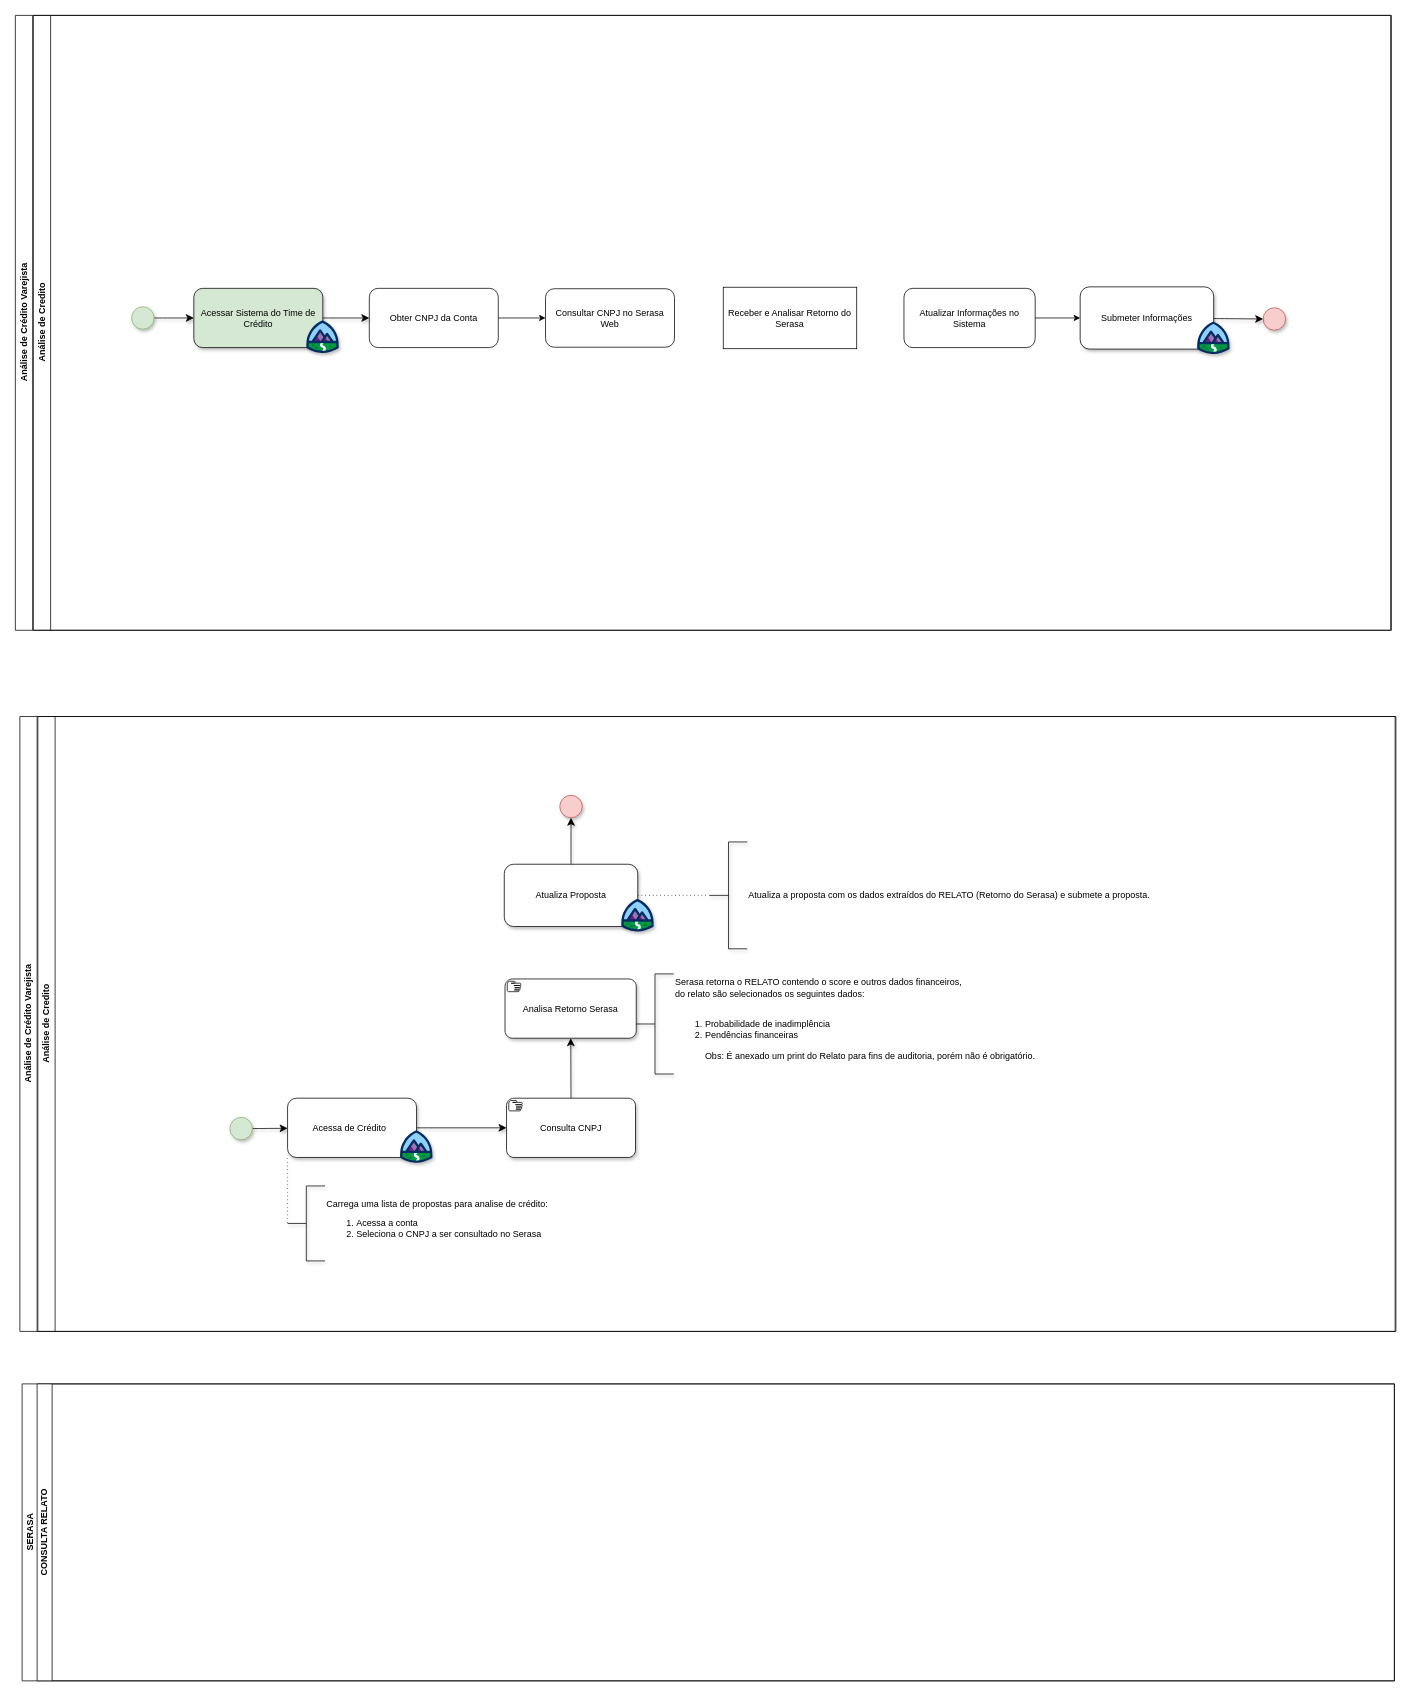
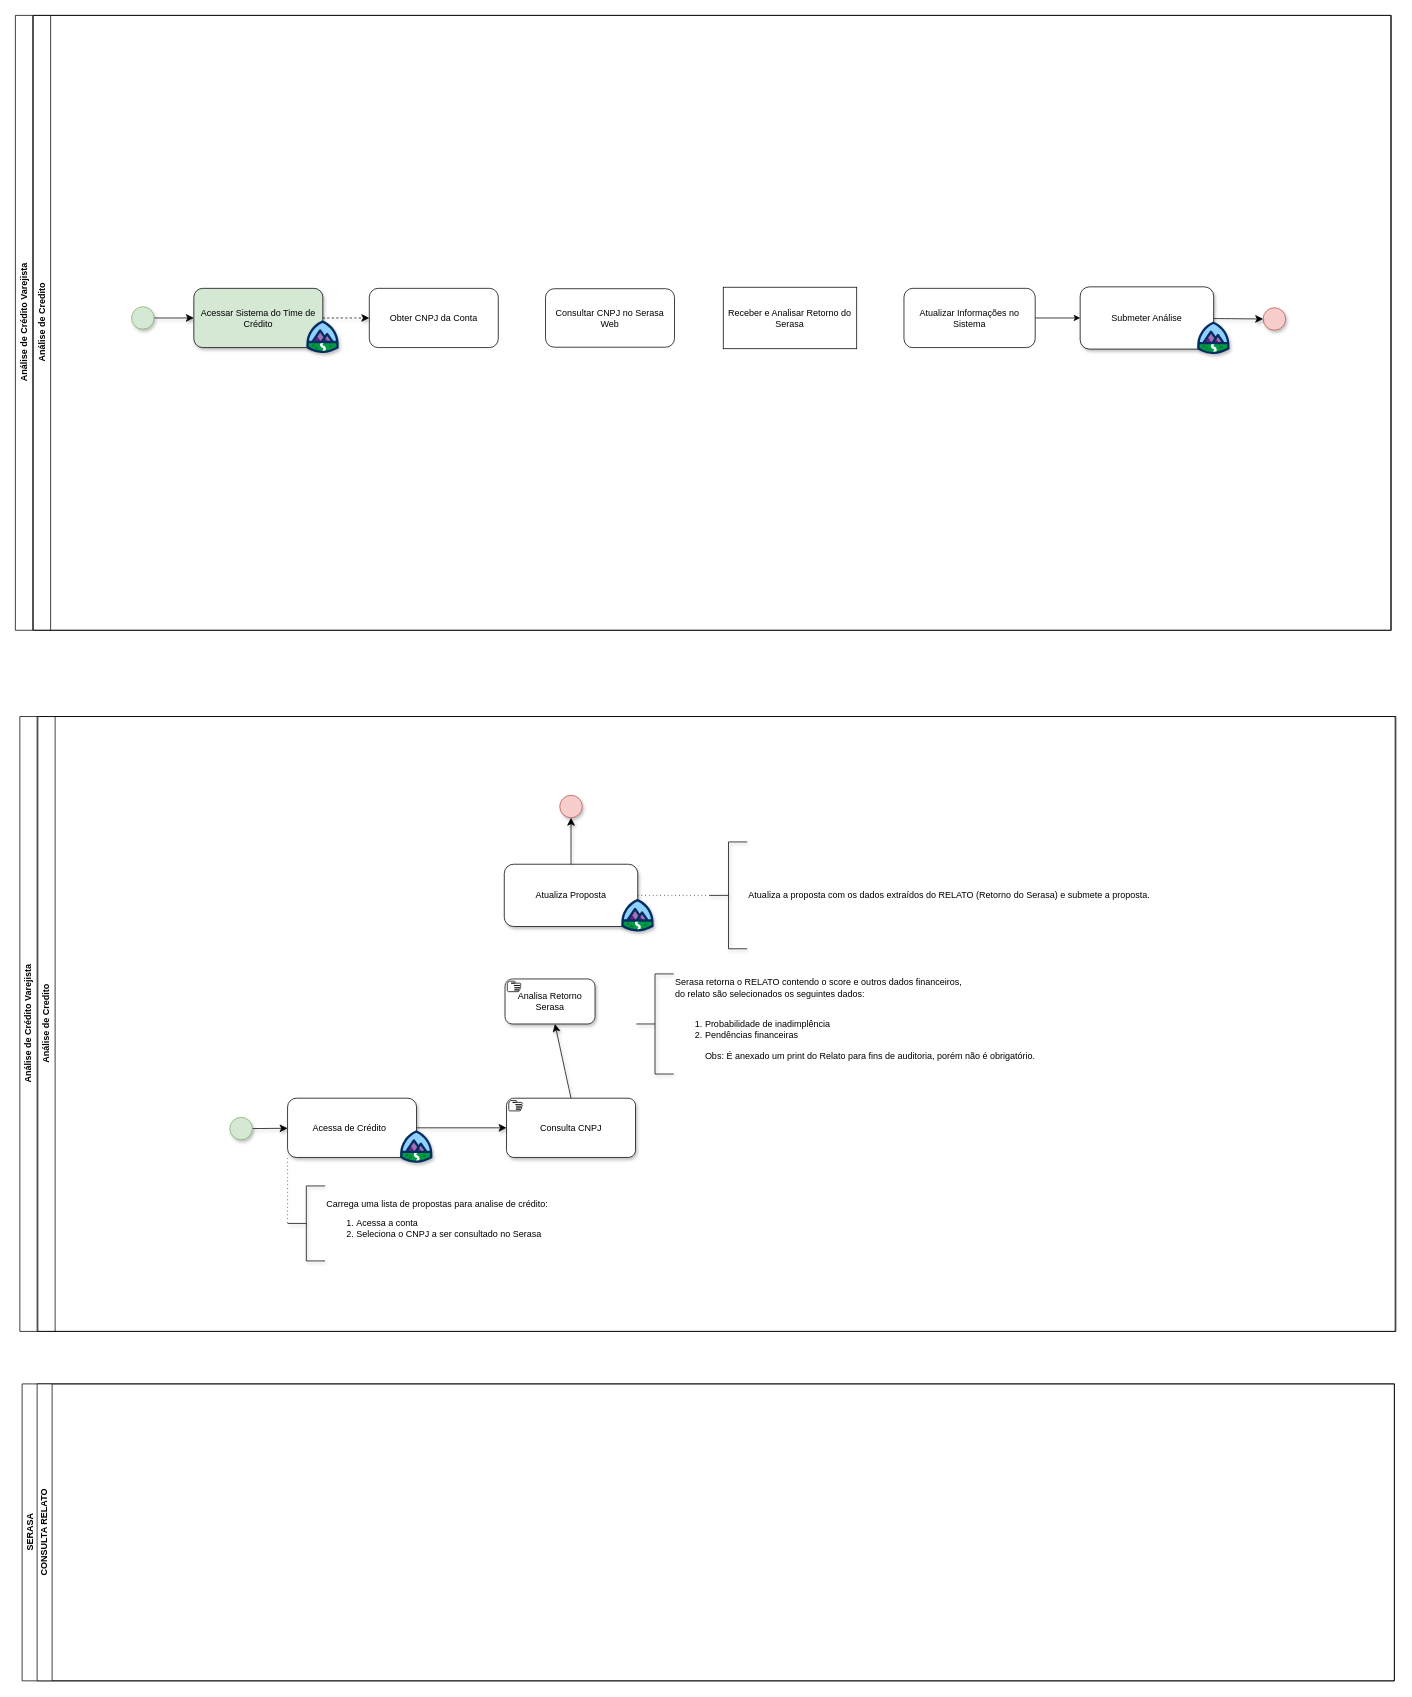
  <mxCell id="0" />
  <mxCell id="1" parent="0" />
  <mxCell id="2" value="Análise de Credito" style="swimlane;horizontal=0;whiteSpace=wrap;html=1;shadow=0;" vertex="1" parent="1"><mxGeometry x="50" y="955" width="1811" height="820" as="geometry" /></mxCell>
  <mxCell id="3" style="edgeStyle=none;curved=1;rounded=0;orthogonalLoop=1;jettySize=auto;html=1;fontSize=12;startSize=8;endSize=8;shadow=1;" edge="1" parent="2" source="4" target="6"><mxGeometry relative="1" as="geometry" /></mxCell>
  <mxCell id="4" value="" style="ellipse;whiteSpace=wrap;html=1;aspect=fixed;fillColor=#d5e8d4;strokeColor=#82b366;shadow=1;" vertex="1" parent="2"><mxGeometry x="256" y="534.5" width="30" height="30" as="geometry" /></mxCell>
  <mxCell id="5" value="" style="group;shadow=1;rounded=1;" vertex="1" connectable="0" parent="2"><mxGeometry x="333" y="509" width="522" height="86.18" as="geometry" /></mxCell>
  <mxCell id="6" value="&lt;div&gt;&amp;nbsp;Acessa de Crédito&amp;nbsp;&amp;nbsp;&lt;span style=&quot;background-color: initial;&quot;&gt;&amp;nbsp;&lt;/span&gt;&lt;/div&gt;" style="rounded=1;whiteSpace=wrap;html=1;shadow=1;glass=0;" vertex="1" parent="5"><mxGeometry width="172" height="79" as="geometry" /></mxCell>
  <mxCell id="7" value="" style="verticalLabelPosition=bottom;aspect=fixed;html=1;shape=mxgraph.salesforce.learning;shadow=1;" vertex="1" parent="5"><mxGeometry x="150" y="42.83" width="43.35" height="43.35" as="geometry" /></mxCell>
  <mxCell id="8" value="Carrega uma lista de propostas para analise de crédito:&lt;div&gt;&lt;ol&gt;&lt;li&gt;&lt;span style=&quot;background-color: initial; text-align: center; text-wrap: wrap;&quot;&gt;Acessa a conta&amp;nbsp;&lt;/span&gt;&lt;/li&gt;&lt;li&gt;&lt;span style=&quot;background-color: initial; text-align: center; text-wrap: wrap;&quot;&gt;Seleciona o CNPJ a ser consultado no Serasa&amp;nbsp;&lt;/span&gt;&lt;span style=&quot;background-color: initial; text-align: center; text-wrap: wrap;&quot;&gt;&amp;nbsp;&lt;/span&gt;&lt;/li&gt;&lt;/ol&gt;&lt;/div&gt;" style="html=1;shape=mxgraph.flowchart.annotation_2;align=left;labelPosition=right;shadow=1;" vertex="1" parent="2"><mxGeometry x="333" y="626" width="50" height="100" as="geometry" /></mxCell>
  <mxCell id="9" value="" style="edgeStyle=elbowEdgeStyle;fontSize=12;html=1;endFill=0;startFill=0;endSize=6;startSize=6;dashed=1;dashPattern=1 4;endArrow=none;startArrow=none;rounded=0;curved=1;entryX=0;entryY=0.5;entryDx=0;entryDy=0;entryPerimeter=0;shadow=1;" edge="1" parent="2" target="8"><mxGeometry width="160" relative="1" as="geometry"><mxPoint x="333" y="589" as="sourcePoint" /><mxPoint x="414" y="684" as="targetPoint" /><Array as="points" /></mxGeometry></mxCell>
  <mxCell id="10" value="" style="edgeStyle=none;curved=1;rounded=0;orthogonalLoop=1;jettySize=auto;html=1;fontSize=12;startSize=8;endSize=8;exitX=0.5;exitY=0;exitDx=0;exitDy=0;exitPerimeter=0;shadow=1;" edge="1" parent="2" source="11" target="16"><mxGeometry relative="1" as="geometry"><mxPoint x="832.699" y="-23.0" as="sourcePoint" /></mxGeometry></mxCell>
  <mxCell id="11" value="&lt;div&gt;Consulta CNPJ&lt;/div&gt;" style="points=[[0.25,0,0],[0.5,0,0],[0.75,0,0],[1,0.25,0],[1,0.5,0],[1,0.75,0],[0.75,1,0],[0.5,1,0],[0.25,1,0],[0,0.75,0],[0,0.5,0],[0,0.25,0]];shape=mxgraph.bpmn.task;whiteSpace=wrap;rectStyle=rounded;size=10;html=1;container=1;expand=0;collapsible=0;taskMarker=manual;shadow=1;" vertex="1" parent="2"><mxGeometry x="625" y="509" width="172" height="79" as="geometry" /></mxCell>
  <mxCell id="12" value="" style="edgeStyle=none;curved=1;rounded=0;orthogonalLoop=1;jettySize=auto;html=1;fontSize=12;startSize=8;endSize=8;shadow=1;" edge="1" parent="2" source="6" target="11"><mxGeometry relative="1" as="geometry" /></mxCell>
  <mxCell id="13" value="Atualiza a proposta com os dados extraídos do RELATO (Retorno do Serasa) e submete a proposta." style="html=1;shape=mxgraph.flowchart.annotation_2;align=left;labelPosition=right;shadow=1;" vertex="1" parent="2"><mxGeometry x="896" y="167.25" width="50" height="142.5" as="geometry" /></mxCell>
  <mxCell id="14" value="" style="edgeStyle=elbowEdgeStyle;fontSize=12;html=1;endFill=0;startFill=0;endSize=6;startSize=6;dashed=1;dashPattern=1 4;endArrow=none;startArrow=none;rounded=0;shadow=1;" edge="1" parent="2" source="19" target="13"><mxGeometry width="160" relative="1" as="geometry"><mxPoint x="799" y="237" as="sourcePoint" /><mxPoint x="850" y="454" as="targetPoint" /></mxGeometry></mxCell>
  <mxCell id="15" value="Análise de Crédito Varejista" style="swimlane;horizontal=0;whiteSpace=wrap;html=1;" vertex="1" parent="2"><mxGeometry x="-24" width="1834" height="820" as="geometry" /></mxCell>
- <mxCell id="16" value="Analisa Retorno Serasa" style="points=[[0.25,0,0],[0.5,0,0],[0.75,0,0],[1,0.25,0],[1,0.5,0],[1,0.75,0],[0.75,1,0],[0.5,1,0],[0.25,1,0],[0,0.75,0],[0,0.5,0],[0,0.25,0]];shape=mxgraph.bpmn.task;whiteSpace=wrap;rectStyle=rounded;size=10;html=1;container=1;expand=0;collapsible=0;taskMarker=manual;shadow=1;" vertex="1" parent="15"><mxGeometry x="647" y="350" width="175" height="79" as="geometry" /></mxCell>
+ <mxCell id="16" value="Analisa Retorno Serasa" style="points=[[0.25,0,0],[0.5,0,0],[0.75,0,0],[1,0.25,0],[1,0.5,0],[1,0.75,0],[0.75,1,0],[0.5,1,0],[0.25,1,0],[0,0.75,0],[0,0.5,0],[0,0.25,0]];shape=mxgraph.bpmn.task;whiteSpace=wrap;rectStyle=rounded;size=10;html=1;container=1;expand=0;collapsible=0;taskMarker=manual;shadow=1;" vertex="1" parent="15"><mxGeometry x="647" y="350" width="120" height="60" as="geometry" /></mxCell>
  <mxCell id="17" value="Serasa retorna o RELATO contendo o score e outros dados financeiros,&amp;nbsp;&lt;div&gt;do relato são selecionados os seguintes dados:&lt;div&gt;&lt;br&gt;&lt;/div&gt;&lt;div&gt;&lt;ol&gt;&lt;li&gt;Probabilidade de inadimplência&lt;/li&gt;&lt;li&gt;Pendências financeiras&lt;br&gt;&lt;br&gt;Obs: É anexado um print do Relato para fins de auditoria, porém não é obrigatório.&lt;/li&gt;&lt;/ol&gt;&lt;/div&gt;&lt;/div&gt;" style="html=1;shape=mxgraph.flowchart.annotation_2;align=left;labelPosition=right;shadow=1;" vertex="1" parent="15"><mxGeometry x="822" y="343.25" width="50" height="133.5" as="geometry" /></mxCell>
  <mxCell id="18" value="" style="group;shadow=1;rounded=1;" vertex="1" connectable="0" parent="15"><mxGeometry x="646" y="197" width="199.35" height="89.68" as="geometry" /></mxCell>
  <mxCell id="19" value="&lt;div&gt;Atualiza Proposta&lt;br&gt;&lt;/div&gt;" style="rounded=1;whiteSpace=wrap;html=1;shadow=1;glass=0;" vertex="1" parent="18"><mxGeometry width="178" height="83" as="geometry" /></mxCell>
  <mxCell id="20" style="edgeStyle=none;curved=1;rounded=0;orthogonalLoop=1;jettySize=auto;html=1;entryX=0;entryY=0.5;entryDx=0;entryDy=0;fontSize=12;startSize=8;endSize=8;shadow=1;" edge="1" parent="18" source="19" target="19"><mxGeometry relative="1" as="geometry" /></mxCell>
  <mxCell id="21" value="" style="verticalLabelPosition=bottom;aspect=fixed;html=1;shape=mxgraph.salesforce.learning;shadow=1;" vertex="1" parent="18"><mxGeometry x="156" y="46.33" width="43.35" height="43.35" as="geometry" /></mxCell>
  <mxCell id="22" value="" style="ellipse;whiteSpace=wrap;html=1;aspect=fixed;fillColor=#f8cecc;strokeColor=#b85450;shadow=1;" vertex="1" parent="15"><mxGeometry x="720" y="105" width="30" height="30" as="geometry" /></mxCell>
  <mxCell id="23" value="" style="edgeStyle=none;curved=1;rounded=0;orthogonalLoop=1;jettySize=auto;html=1;fontSize=12;startSize=8;endSize=8;shadow=1;entryX=0.5;entryY=1;entryDx=0;entryDy=0;" edge="1" parent="15" source="19" target="22"><mxGeometry relative="1" as="geometry"><mxPoint x="735.887" y="142.0" as="targetPoint" /></mxGeometry></mxCell>
  <mxCell id="24" value="SERASA" style="swimlane;horizontal=0;whiteSpace=wrap;html=1;" vertex="1" parent="1"><mxGeometry x="29" y="1845" width="1830" height="396" as="geometry" /></mxCell>
  <mxCell id="25" value="CONSULTA RELATO" style="swimlane;startSize=20;horizontal=0;html=1;whiteSpace=wrap;shadow=0;" vertex="1" parent="24"><mxGeometry x="20" width="1810" height="396" as="geometry" /></mxCell>
  <mxCell id="26" value="Análise de Credito" style="swimlane;horizontal=0;whiteSpace=wrap;html=1;shadow=0;" vertex="1" parent="1"><mxGeometry x="44" y="20" width="1811" height="820" as="geometry" /></mxCell>
  <mxCell id="27" value="Análise de Crédito Varejista" style="swimlane;horizontal=0;whiteSpace=wrap;html=1;" vertex="1" parent="26"><mxGeometry x="-24" width="1834" height="820" as="geometry" /></mxCell>
  <mxCell id="28" value="" style="edgeStyle=orthogonalEdgeStyle;rounded=0;orthogonalLoop=1;jettySize=auto;html=1;" edge="1" parent="27" source="29" target="31"><mxGeometry relative="1" as="geometry" /></mxCell>
  <mxCell id="29" value="Atualizar Informações no Sistema" style="rounded=1;whiteSpace=wrap;html=1;" vertex="1" parent="27"><mxGeometry x="1185" y="364" width="175" height="79" as="geometry" /></mxCell>
  <mxCell id="30" value="" style="group;shadow=1;rounded=1;" vertex="1" connectable="0" parent="27"><mxGeometry x="1420" y="362" width="199.35" height="89.68" as="geometry" /></mxCell>
- <mxCell id="31" value="&lt;div&gt;Submeter Informações&lt;br&gt;&lt;/div&gt;" style="rounded=1;whiteSpace=wrap;html=1;shadow=1;glass=0;" vertex="1" parent="30"><mxGeometry width="178" height="83" as="geometry" /></mxCell>
+ <mxCell id="31" value="&lt;div&gt;Submeter Análise&lt;br&gt;&lt;/div&gt;" style="rounded=1;whiteSpace=wrap;html=1;shadow=1;glass=0;" vertex="1" parent="30"><mxGeometry width="178" height="83" as="geometry" /></mxCell>
  <mxCell id="32" style="edgeStyle=none;curved=1;rounded=0;orthogonalLoop=1;jettySize=auto;html=1;entryX=0;entryY=0.5;entryDx=0;entryDy=0;fontSize=12;startSize=8;endSize=8;shadow=1;" edge="1" parent="30" source="31" target="31"><mxGeometry relative="1" as="geometry" /></mxCell>
  <mxCell id="33" value="" style="verticalLabelPosition=bottom;aspect=fixed;html=1;shape=mxgraph.salesforce.learning;shadow=1;" vertex="1" parent="30"><mxGeometry x="156" y="46.33" width="43.35" height="43.35" as="geometry" /></mxCell>
  <mxCell id="34" value="" style="ellipse;whiteSpace=wrap;html=1;aspect=fixed;fillColor=#f8cecc;strokeColor=#b85450;shadow=1;" vertex="1" parent="27"><mxGeometry x="1664" y="389.84" width="30" height="30" as="geometry" /></mxCell>
  <mxCell id="35" value="" style="edgeStyle=none;curved=1;rounded=0;orthogonalLoop=1;jettySize=auto;html=1;fontSize=12;startSize=8;endSize=8;shadow=1;entryX=0;entryY=0.5;entryDx=0;entryDy=0;" edge="1" parent="27" source="31" target="34"><mxGeometry relative="1" as="geometry"><mxPoint x="1364" y="145.5" as="targetPoint" /></mxGeometry></mxCell>
  <mxCell id="36" style="edgeStyle=none;curved=1;rounded=0;orthogonalLoop=1;jettySize=auto;html=1;fontSize=12;startSize=8;endSize=8;shadow=1;" edge="1" parent="27" source="37" target="38"><mxGeometry relative="1" as="geometry" /></mxCell>
  <mxCell id="37" value="" style="ellipse;whiteSpace=wrap;html=1;aspect=fixed;fillColor=#d5e8d4;strokeColor=#82b366;shadow=1;" vertex="1" parent="27"><mxGeometry x="155" y="388.5" width="30" height="30" as="geometry" /></mxCell>
  <mxCell id="38" value="Acessar Sistema do Time de Crédito" style="rounded=1;whiteSpace=wrap;html=1;shadow=1;glass=0;fillColor=#d5e8d4;" vertex="1" parent="27"><mxGeometry x="238" y="364" width="172" height="79" as="geometry" /></mxCell>
  <mxCell id="39" value="" style="verticalLabelPosition=bottom;aspect=fixed;html=1;shape=mxgraph.salesforce.learning;shadow=1;" vertex="1" parent="27"><mxGeometry x="388" y="406.83" width="43.35" height="43.35" as="geometry" /></mxCell>
- <mxCell id="40" style="edgeStyle=orthogonalEdgeStyle;rounded=0;orthogonalLoop=1;jettySize=auto;html=1;" edge="1" parent="27" source="41" target="43"><mxGeometry relative="1" as="geometry" /></mxCell>
  <mxCell id="41" value="&lt;div&gt;Obter CNPJ da Conta  &lt;/div&gt;" style="rounded=1;whiteSpace=wrap;html=1;" vertex="1" parent="27"><mxGeometry x="472" y="364" width="172" height="79" as="geometry" /></mxCell>
- <mxCell id="42" value="" style="edgeStyle=none;curved=1;rounded=0;orthogonalLoop=1;jettySize=auto;html=1;fontSize=12;startSize=8;endSize=8;shadow=1;" edge="1" parent="27" source="38" target="41"><mxGeometry relative="1" as="geometry" /></mxCell>
+ <mxCell id="42" value="" style="edgeStyle=none;curved=1;rounded=0;orthogonalLoop=1;jettySize=auto;html=1;fontSize=12;startSize=8;endSize=8;shadow=1;dashed=1;" edge="1" parent="27" source="38" target="41"><mxGeometry relative="1" as="geometry" /></mxCell>
  <mxCell id="43" value="Consultar CNPJ no Serasa Web" style="rounded=1;whiteSpace=wrap;html=1;" vertex="1" parent="27"><mxGeometry x="707" y="364.5" width="172" height="78" as="geometry" /></mxCell>
  <mxCell id="44" value="Receber e Analisar Retorno do Serasa" style="whiteSpace=wrap;html=1;rounded=0;" vertex="1" parent="27"><mxGeometry x="944" y="362.5" width="178" height="82" as="geometry" /></mxCell>
